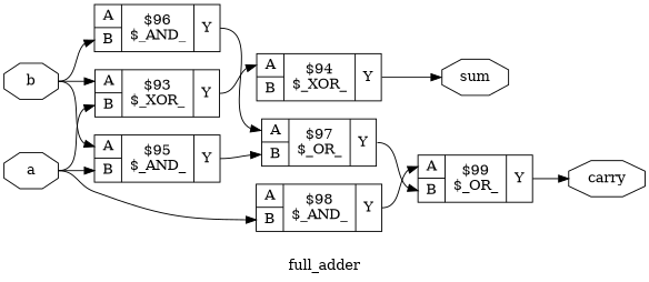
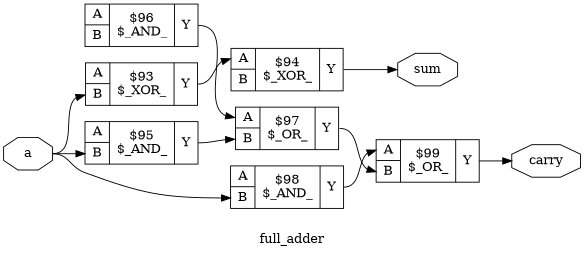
  digraph {
    label=full_adder
    rankdir=LR
    remincross=true
    node [shape=record]
    edge [color=black fontcolor=black headport="p12:w" tailport="p13:e"]
    n1 [color=black fontcolor=black label=a shape=octagon]
    n2 [label="{{<p11> A|<p12> B}|$93\n$_XOR_|{<p13> Y}}"]
    n3 [label="{{<p11> A|<p12> B}|$95\n$_AND_|{<p13> Y}}"]
    n4 [label="{{<p11> A|<p12> B}|$98\n$_AND_|{<p13> Y}}"]
    n5 [label="{{<p11> A|<p12> B}|$94\n$_XOR_|{<p13> Y}}"]
    n6 [label="{{<p11> A|<p12> B}|$97\n$_OR_|{<p13> Y}}"]
    n7 [label="{{<p11> A|<p12> B}|$99\n$_OR_|{<p13> Y}}"]
-   n8 [color=black fontcolor=black label=b shape=octagon]
    n9 [label="{{<p11> A|<p12> B}|$96\n$_AND_|{<p13> Y}}"]
    n10 [color=black fontcolor=black label=carry shape=octagon]
    n11 [color=black fontcolor=black label=sum shape=octagon]
    n1 -> n2 [tailport=e]
    n1 -> n3 [tailport=e]
    n1 -> n4 [tailport=e]
    n2 -> n5 [headport="p11:w"]
    n3 -> n6
    n4 -> n7 [headport="p11:w"]
    n5 -> n11 [headport=w]
    n6 -> n7
    n7 -> n10 [headport=w]
-   n8 -> n2 [headport="p11:w" tailport=e]
-   n8 -> n3 [headport="p11:w" tailport=e]
-   n8 -> n9 [tailport=e]
    n9 -> n6 [headport="p11:w"]
  }
